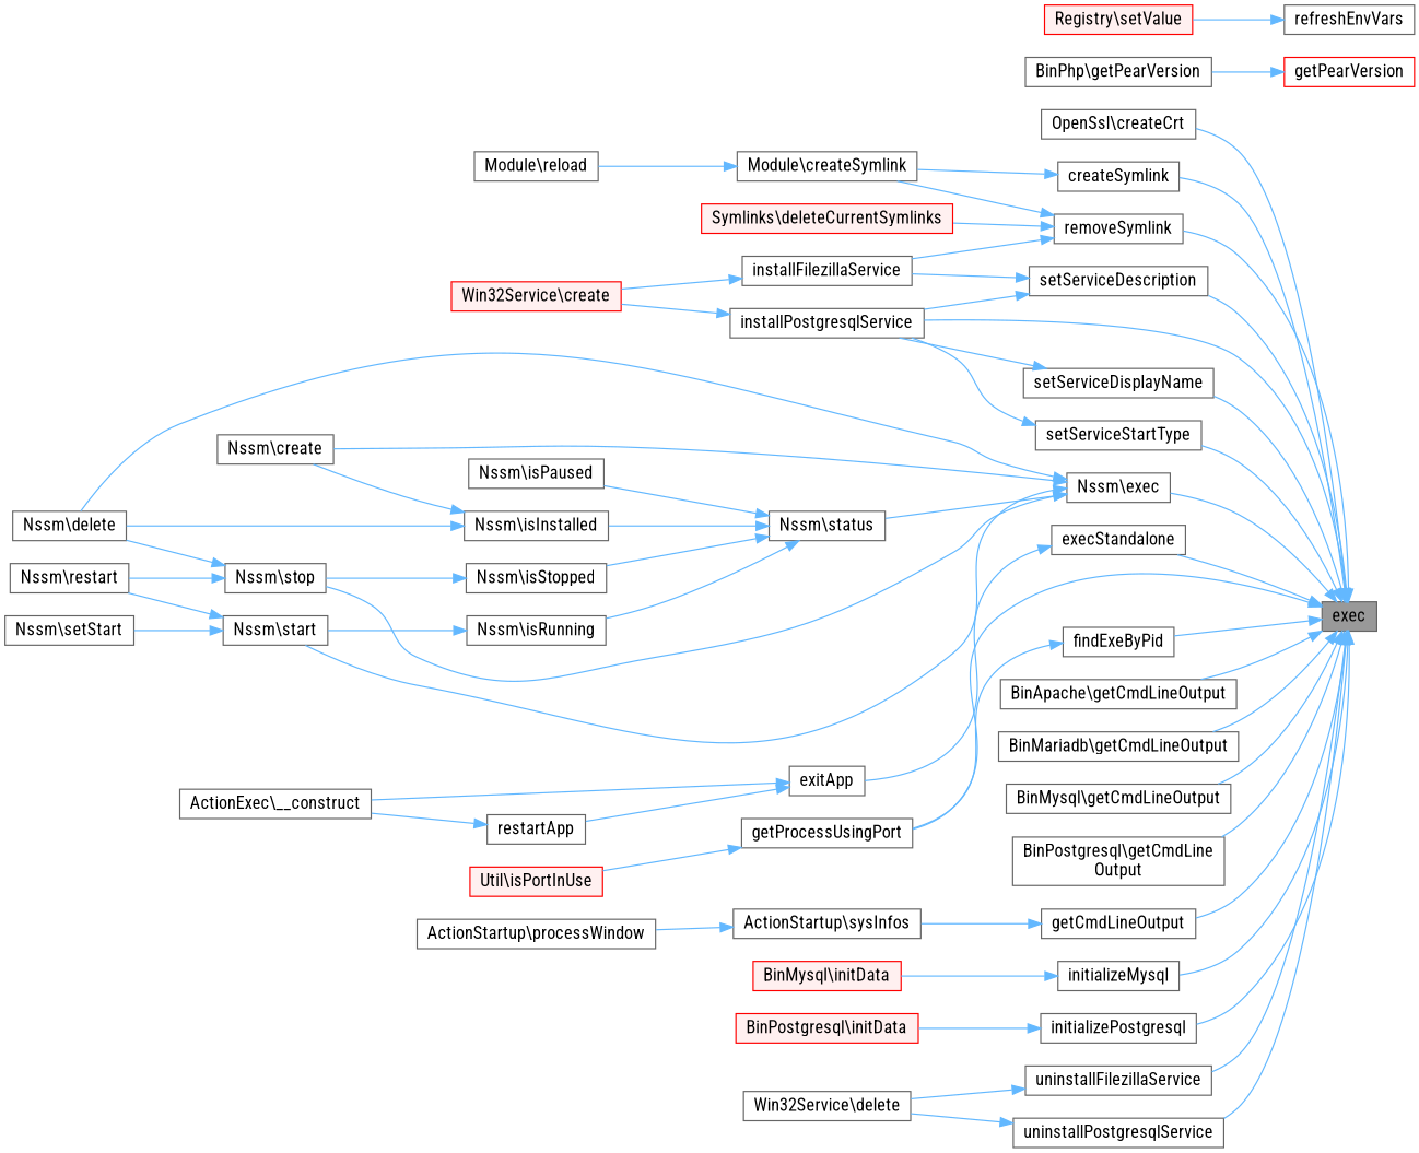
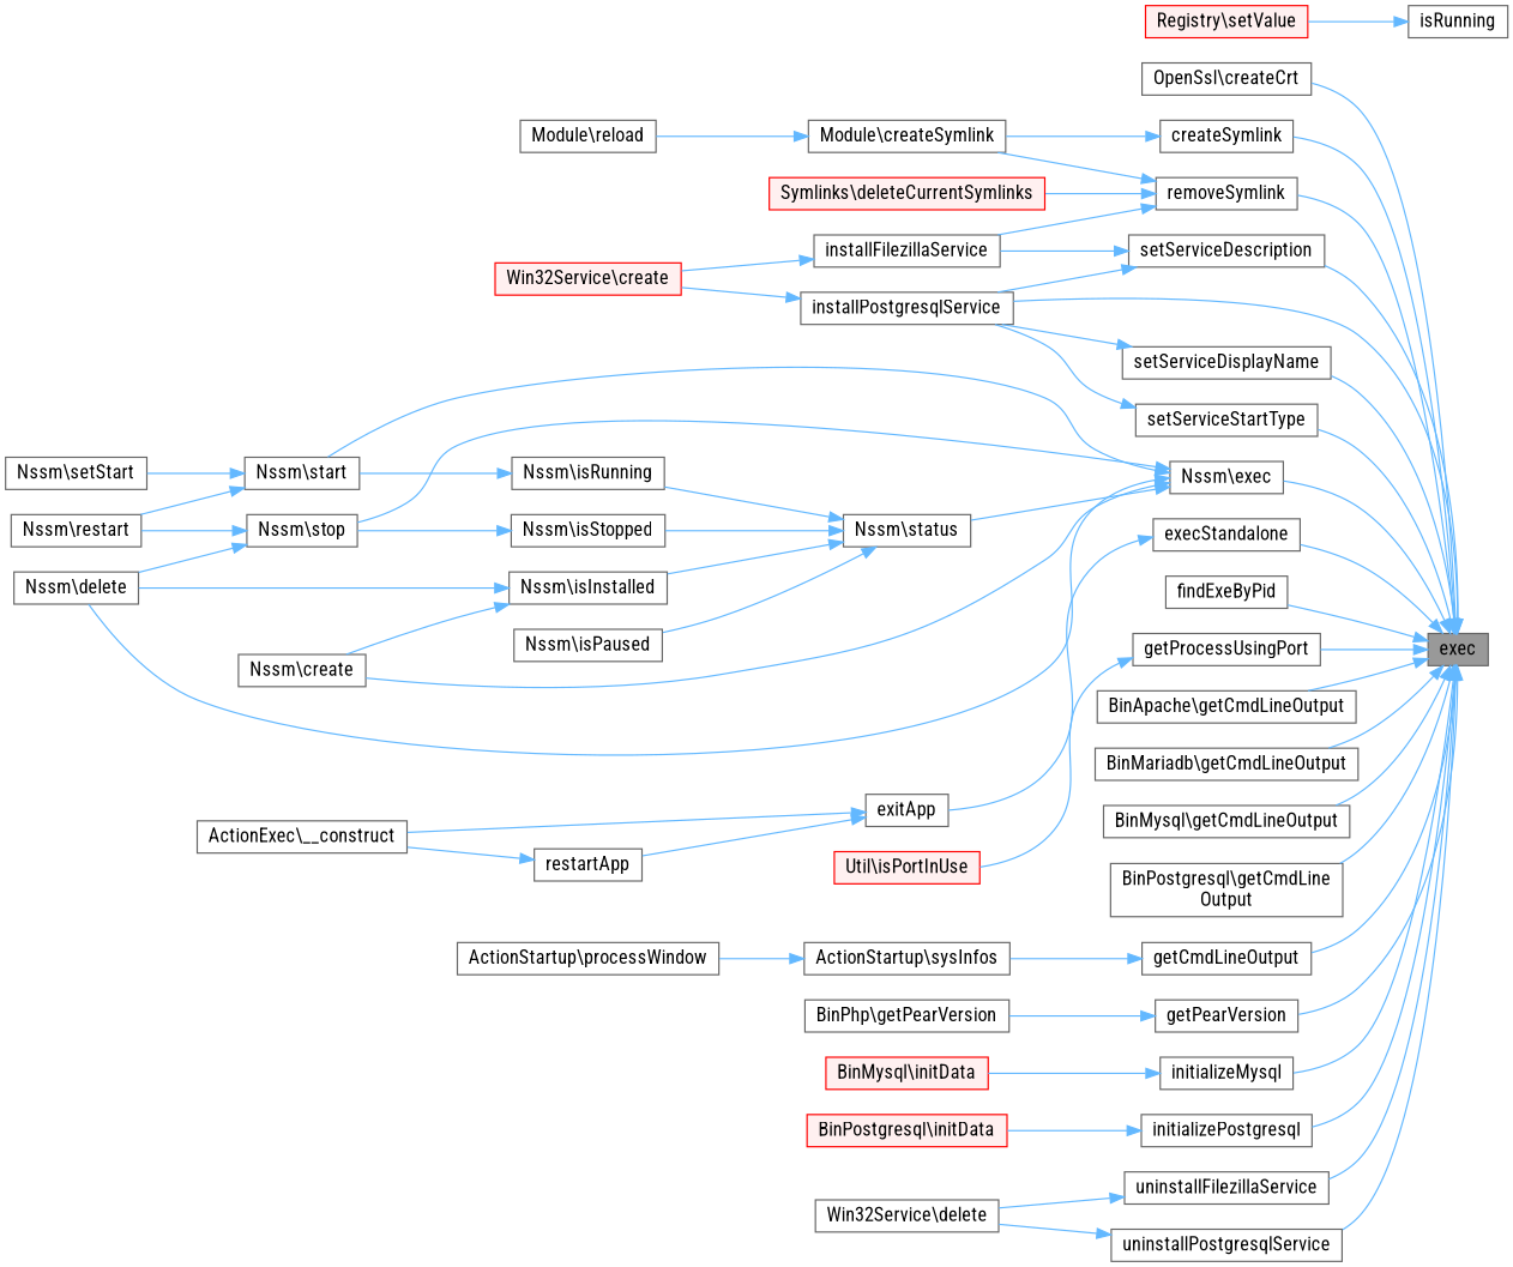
  digraph {
    fontname="Roboto Condensed"
    rankdir=RL
    node [color=grey40 fillcolor=white fontname="Roboto Condensed" fontsize=14 shape=box style=filled]
    edge [color=steelblue1 dir=back fontname="Roboto Condensed" fontsize=14 labelfontname=Helvetica labelfontsize=14 style=solid]
    n1 [color=gray40 fillcolor=grey60 fontcolor=black height=0.2 label=exec width=0.4]
    n2 [height=0.2 label="OpenSsl\\createCrt" width=0.4]
    n3 [height=0.2 label=createSymlink width=0.4]
    n4 [height=0.2 label="Nssm\\exec" width=0.4]
    n5 [height=0.2 label=execStandalone width=0.4]
    n6 [height=0.2 label=findExeByPid width=0.4]
    n7 [height=0.2 label=getProcessUsingPort width=0.4]
    n8 [height=0.2 label="BinApache\\getCmdLineOutput" width=0.4]
    n9 [height=0.2 label="BinMariadb\\getCmdLineOutput" width=0.4]
    n10 [height=0.2 label="BinMysql\\getCmdLineOutput" width=0.4]
    n11 [height=0.2 label="BinPostgresql\\getCmdLine\lOutput" width=0.4]
    n12 [height=0.2 label=getCmdLineOutput width=0.4]
-   n13 [color=red height=0.2 label=getPearVersion width=0.4]
+   n13 [height=0.2 label=getPearVersion width=0.4]
    n14 [height=0.2 label=initializeMysql width=0.4]
    n15 [height=0.2 label=initializePostgresql width=0.4]
    n16 [height=0.2 label=installPostgresqlService width=0.4]
    n17 [height=0.2 label=removeSymlink width=0.4]
    n18 [height=0.2 label=setServiceDescription width=0.4]
    n19 [height=0.2 label=setServiceDisplayName width=0.4]
    n20 [height=0.2 label=setServiceStartType width=0.4]
    n21 [height=0.2 label=uninstallFilezillaService width=0.4]
    n22 [height=0.2 label=uninstallPostgresqlService width=0.4]
    n23 [height=0.2 label="Module\\createSymlink" width=0.4]
    n24 [height=0.2 label="Nssm\\create" width=0.4]
    n25 [height=0.2 label="Nssm\\delete" width=0.4]
    n26 [height=0.2 label="Nssm\\start" width=0.4]
    n27 [height=0.2 label="Nssm\\status" width=0.4]
    n28 [height=0.2 label="Nssm\\stop" width=0.4]
    n29 [height=0.2 label=exitApp width=0.4]
    n30 [color=red fillcolor="#FFF0F0" height=0.2 label="Util\\isPortInUse" width=0.4]
    n31 [height=0.2 label="ActionStartup\\sysInfos" width=0.4]
    n32 [height=0.2 label="BinPhp\\getPearVersion" width=0.4]
    n33 [color=red fillcolor="#FFF0F0" height=0.2 label="BinMysql\\initData" width=0.4]
    n34 [color=red fillcolor="#FFF0F0" height=0.2 label="BinPostgresql\\initData" width=0.4]
    n35 [height=0.2 label=installFilezillaService width=0.4]
    n36 [color=red fillcolor="#FFF0F0" height=0.2 label="Win32Service\\create" width=0.4]
    n37 [color=red fillcolor="#FFF0F0" height=0.2 label="Symlinks\\deleteCurrentSymlinks" width=0.4]
    n38 [height=0.2 label="Win32Service\\delete" width=0.4]
    n39 [height=0.2 label="Module\\reload" width=0.4]
    n40 [height=0.2 label="Nssm\\restart" width=0.4]
    n41 [height=0.2 label="Nssm\\setStart" width=0.4]
    n42 [height=0.2 label="Nssm\\isInstalled" width=0.4]
    n43 [height=0.2 label="Nssm\\isPaused" width=0.4]
    n44 [height=0.2 label="Nssm\\isRunning" width=0.4]
    n45 [height=0.2 label="Nssm\\isStopped" width=0.4]
    n46 [height=0.2 label="ActionExec\\__construct" width=0.4]
    n47 [height=0.2 label=restartApp width=0.4]
-   n48 [height=0.2 label=refreshEnvVars width=0.4]
+   n48 [height=0.2 label=isRunning width=0.4]
    n49 [color=red fillcolor="#FFF0F0" height=0.2 label="Registry\\setValue" width=0.4]
    n50 [height=0.2 label="ActionStartup\\processWindow" width=0.4]
    n1 -> n2
    n1 -> n3
    n1 -> n4
    n1 -> n5
    n1 -> n6
    n1 -> n7
    n1 -> n8
    n1 -> n9
    n1 -> n10
    n1 -> n11
    n1 -> n12
+   n1 -> n13
    n1 -> n14
    n1 -> n15
    n1 -> n16
    n1 -> n17
    n1 -> n18
    n1 -> n19
    n1 -> n20
    n1 -> n21
    n1 -> n22
    n3 -> n23
    n4 -> n24
    n4 -> n25
    n4 -> n26
    n4 -> n27
    n4 -> n28
    n5 -> n29
-   n6 -> n7
    n7 -> n30
    n12 -> n31
    n13 -> n32
    n14 -> n33
    n15 -> n34
    n16 -> n36
    n17 -> n23
    n17 -> n35
    n17 -> n37
    n18 -> n16
    n18 -> n35
    n19 -> n16
    n20 -> n16
    n21 -> n38
    n22 -> n38
    n23 -> n39
    n26 -> n40
    n26 -> n41
    n27 -> n42
    n27 -> n43
    n27 -> n44
    n27 -> n45
    n28 -> n25
    n28 -> n40
    n29 -> n46
    n29 -> n47
    n31 -> n50
    n35 -> n36
    n42 -> n24
    n42 -> n25
    n44 -> n26
    n45 -> n28
    n47 -> n46
    n48 -> n49
  }
